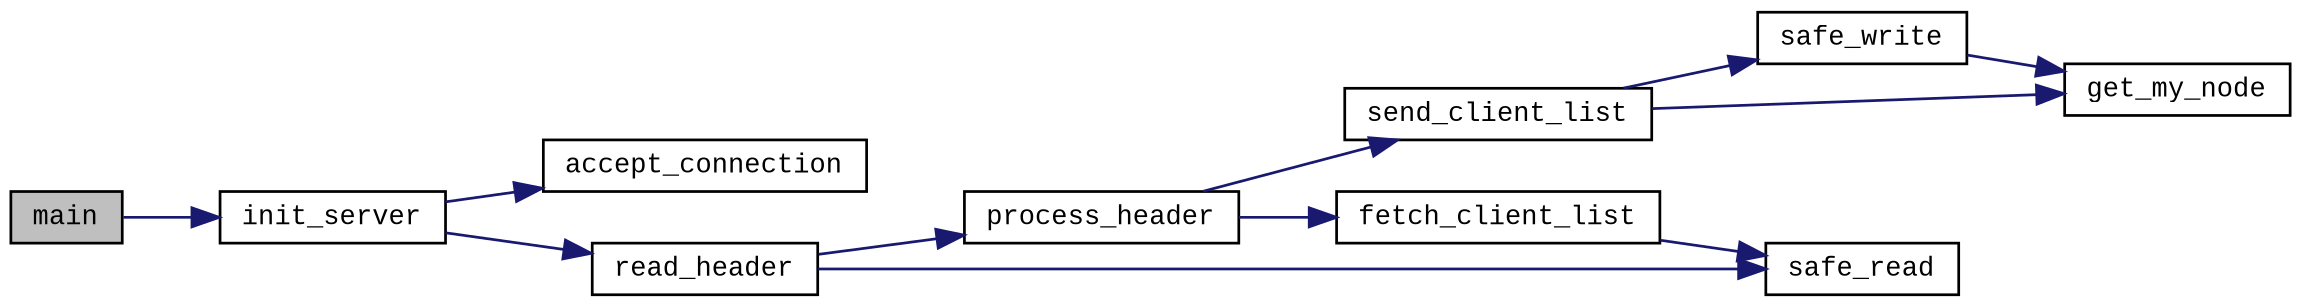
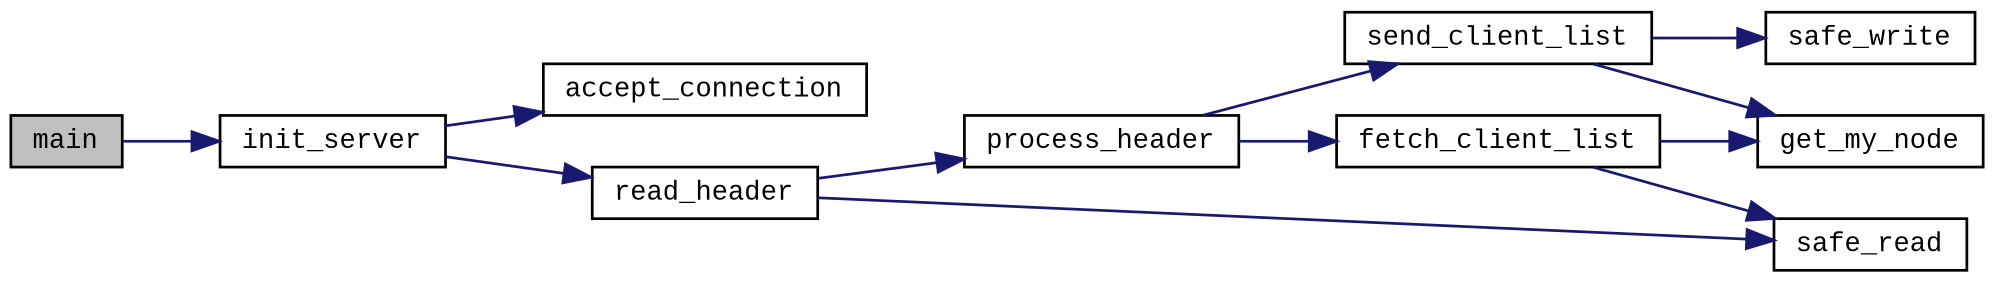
  digraph {
    fontname="Liberation Mono"
    rankdir=LR
    node [color=black fillcolor=white fontname="Liberation Mono" fontsize=10 shape=record style=filled]
    edge [color=midnightblue fontname="Liberation Mono" fontsize=10 labelfontname=Helvetica labelfontsize=10 style=solid]
    n1 [fillcolor=grey75 fontcolor=black height=0.2 label=main width=0.4]
    n2 [height=0.2 label=init_server width=0.4]
    n3 [height=0.2 label=accept_connection width=0.4]
    n4 [height=0.2 label=read_header width=0.4]
    n5 [height=0.2 label=process_header width=0.4]
    n6 [height=0.2 label=safe_read width=0.4]
    n7 [height=0.2 label=fetch_client_list width=0.4]
    n8 [height=0.2 label=send_client_list width=0.4]
    n9 [height=0.2 label=get_my_node width=0.4]
    n10 [height=0.2 label=safe_write width=0.4]
    n1 -> n2
    n2 -> n3
    n2 -> n4
    n4 -> n5
    n4 -> n6
    n5 -> n7
    n5 -> n8
    n7 -> n6
-   n10 -> n9
+   n7 -> n9
    n8 -> n9
    n8 -> n10
  }
